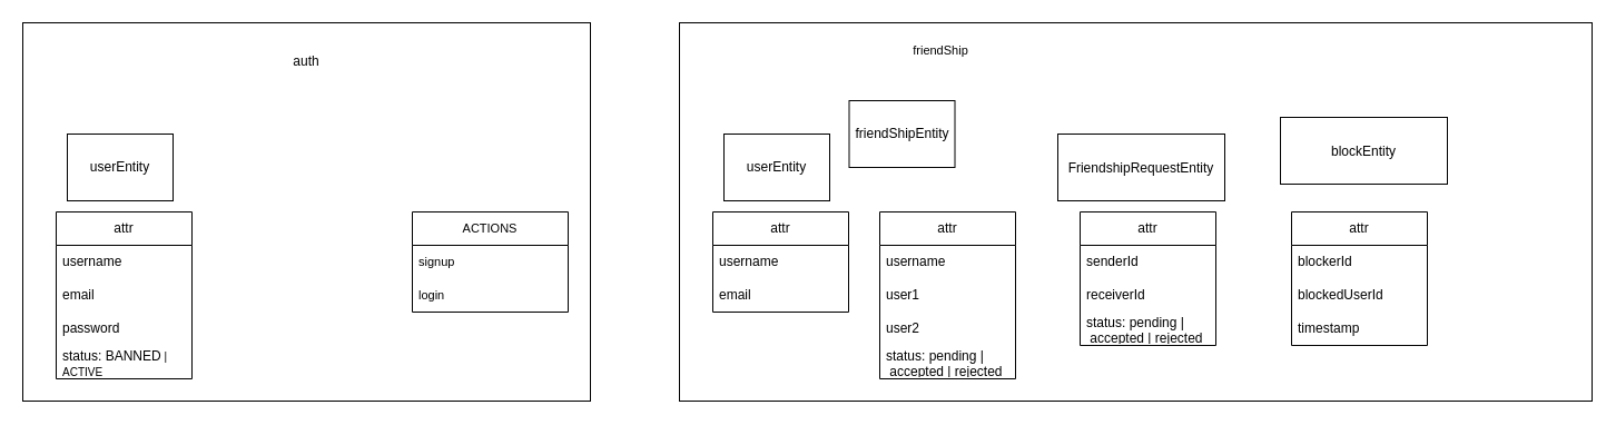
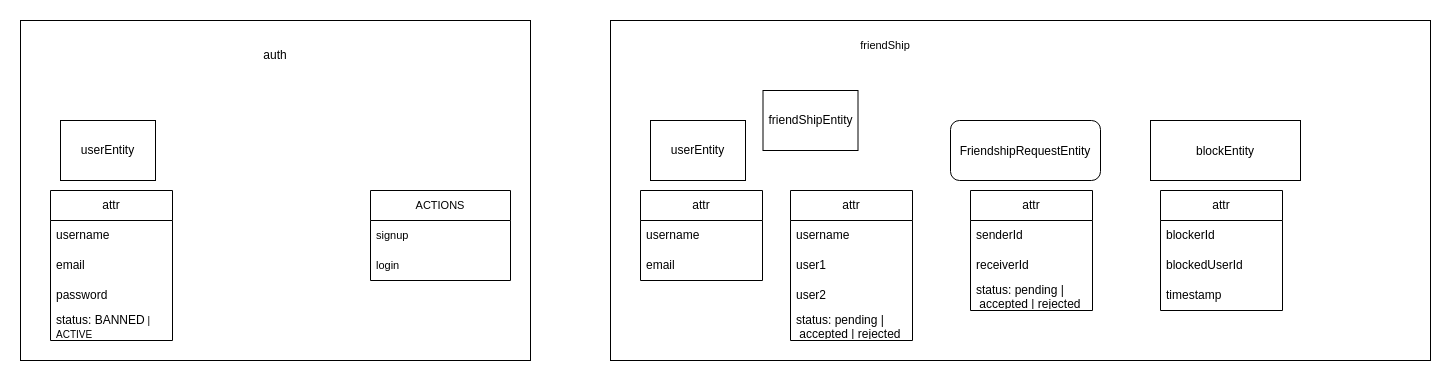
  <mxCell id="0" />
  <mxCell id="1" parent="0" />
  <mxCell id="2" value="" style="rounded=0;whiteSpace=wrap;html=1;" vertex="1" parent="1"><mxGeometry x="20" y="20" width="510" height="340" as="geometry" /></mxCell>
  <mxCell id="3" value="auth" style="text;html=1;strokeColor=none;fillColor=none;align=center;verticalAlign=middle;whiteSpace=wrap;rounded=0;" vertex="1" parent="1"><mxGeometry x="245" y="40" width="60" height="30" as="geometry" /></mxCell>
  <mxCell id="4" value="userEntity" style="rounded=0;whiteSpace=wrap;html=1;" vertex="1" parent="1"><mxGeometry x="60" y="120" width="95" height="60" as="geometry" /></mxCell>
  <mxCell id="5" value="attr" style="swimlane;fontStyle=0;childLayout=stackLayout;horizontal=1;startSize=30;horizontalStack=0;resizeParent=1;resizeParentMax=0;resizeLast=0;collapsible=1;marginBottom=0;whiteSpace=wrap;html=1;" vertex="1" parent="1"><mxGeometry x="50" y="190" width="122" height="150" as="geometry" /></mxCell>
  <mxCell id="6" value="username" style="text;strokeColor=none;fillColor=none;align=left;verticalAlign=middle;spacingLeft=4;spacingRight=4;overflow=hidden;points=[[0,0.5],[1,0.5]];portConstraint=eastwest;rotatable=0;whiteSpace=wrap;html=1;" vertex="1" parent="5"><mxGeometry y="30" width="122" height="30" as="geometry" /></mxCell>
  <mxCell id="7" value="email" style="text;strokeColor=none;fillColor=none;align=left;verticalAlign=middle;spacingLeft=4;spacingRight=4;overflow=hidden;points=[[0,0.5],[1,0.5]];portConstraint=eastwest;rotatable=0;whiteSpace=wrap;html=1;" vertex="1" parent="5"><mxGeometry y="60" width="122" height="30" as="geometry" /></mxCell>
  <mxCell id="8" value="password" style="text;strokeColor=none;fillColor=none;align=left;verticalAlign=middle;spacingLeft=4;spacingRight=4;overflow=hidden;points=[[0,0.5],[1,0.5]];portConstraint=eastwest;rotatable=0;whiteSpace=wrap;html=1;" vertex="1" parent="5"><mxGeometry y="90" width="122" height="30" as="geometry" /></mxCell>
  <mxCell id="9" value="status: BANNED&lt;font size=&quot;1&quot;&gt;&amp;nbsp;| ACTIVE&lt;/font&gt;" style="text;strokeColor=none;fillColor=none;align=left;verticalAlign=middle;spacingLeft=4;spacingRight=4;overflow=hidden;points=[[0,0.5],[1,0.5]];portConstraint=eastwest;rotatable=0;whiteSpace=wrap;html=1;" vertex="1" parent="5"><mxGeometry y="120" width="122" height="30" as="geometry" /></mxCell>
  <mxCell id="10" value="ACTIONS" style="swimlane;fontStyle=0;childLayout=stackLayout;horizontal=1;startSize=30;horizontalStack=0;resizeParent=1;resizeParentMax=0;resizeLast=0;collapsible=1;marginBottom=0;whiteSpace=wrap;html=1;fontSize=11;" vertex="1" parent="1"><mxGeometry x="370" y="190" width="140" height="90" as="geometry" /></mxCell>
  <mxCell id="11" value="signup" style="text;strokeColor=none;fillColor=none;align=left;verticalAlign=middle;spacingLeft=4;spacingRight=4;overflow=hidden;points=[[0,0.5],[1,0.5]];portConstraint=eastwest;rotatable=0;whiteSpace=wrap;html=1;fontSize=11;" vertex="1" parent="10"><mxGeometry y="30" width="140" height="30" as="geometry" /></mxCell>
  <mxCell id="12" value="login" style="text;strokeColor=none;fillColor=none;align=left;verticalAlign=middle;spacingLeft=4;spacingRight=4;overflow=hidden;points=[[0,0.5],[1,0.5]];portConstraint=eastwest;rotatable=0;whiteSpace=wrap;html=1;fontSize=11;" vertex="1" parent="10"><mxGeometry y="60" width="140" height="30" as="geometry" /></mxCell>
  <mxCell id="13" value="" style="rounded=0;whiteSpace=wrap;html=1;fontSize=11;" vertex="1" parent="1"><mxGeometry x="610" y="20" width="820" height="340" as="geometry" /></mxCell>
- <mxCell id="14" value="friendShip" style="text;html=1;strokeColor=none;fillColor=none;align=center;verticalAlign=middle;whiteSpace=wrap;rounded=0;fontSize=11;" vertex="1" parent="1"><mxGeometry x="815" y="30" width="60" height="30" as="geometry" /></mxCell>
+ <mxCell id="14" value="friendShip" style="text;html=1;strokeColor=none;fillColor=none;align=center;verticalAlign=middle;whiteSpace=wrap;rounded=0;fontSize=11;" vertex="1" parent="1"><mxGeometry x="855" y="30" width="60" height="30" as="geometry" /></mxCell>
  <mxCell id="15" value="userEntity" style="rounded=0;whiteSpace=wrap;html=1;" vertex="1" parent="1"><mxGeometry x="650" y="120" width="95" height="60" as="geometry" /></mxCell>
  <mxCell id="16" value="attr" style="swimlane;fontStyle=0;childLayout=stackLayout;horizontal=1;startSize=30;horizontalStack=0;resizeParent=1;resizeParentMax=0;resizeLast=0;collapsible=1;marginBottom=0;whiteSpace=wrap;html=1;" vertex="1" parent="1"><mxGeometry x="640" y="190" width="122" height="90" as="geometry" /></mxCell>
  <mxCell id="17" value="username" style="text;strokeColor=none;fillColor=none;align=left;verticalAlign=middle;spacingLeft=4;spacingRight=4;overflow=hidden;points=[[0,0.5],[1,0.5]];portConstraint=eastwest;rotatable=0;whiteSpace=wrap;html=1;" vertex="1" parent="16"><mxGeometry y="30" width="122" height="30" as="geometry" /></mxCell>
  <mxCell id="18" value="email" style="text;strokeColor=none;fillColor=none;align=left;verticalAlign=middle;spacingLeft=4;spacingRight=4;overflow=hidden;points=[[0,0.5],[1,0.5]];portConstraint=eastwest;rotatable=0;whiteSpace=wrap;html=1;" vertex="1" parent="16"><mxGeometry y="60" width="122" height="30" as="geometry" /></mxCell>
  <mxCell id="19" value="friendShipEntity" style="rounded=0;whiteSpace=wrap;html=1;" vertex="1" parent="1"><mxGeometry x="762.5" y="90" width="95" height="60" as="geometry" /></mxCell>
  <mxCell id="20" value="attr" style="swimlane;fontStyle=0;childLayout=stackLayout;horizontal=1;startSize=30;horizontalStack=0;resizeParent=1;resizeParentMax=0;resizeLast=0;collapsible=1;marginBottom=0;whiteSpace=wrap;html=1;" vertex="1" parent="1"><mxGeometry x="790" y="190" width="122" height="150" as="geometry" /></mxCell>
  <mxCell id="21" value="username" style="text;strokeColor=none;fillColor=none;align=left;verticalAlign=middle;spacingLeft=4;spacingRight=4;overflow=hidden;points=[[0,0.5],[1,0.5]];portConstraint=eastwest;rotatable=0;whiteSpace=wrap;html=1;" vertex="1" parent="20"><mxGeometry y="30" width="122" height="30" as="geometry" /></mxCell>
  <mxCell id="22" value="user1" style="text;strokeColor=none;fillColor=none;align=left;verticalAlign=middle;spacingLeft=4;spacingRight=4;overflow=hidden;points=[[0,0.5],[1,0.5]];portConstraint=eastwest;rotatable=0;whiteSpace=wrap;html=1;" vertex="1" parent="20"><mxGeometry y="60" width="122" height="30" as="geometry" /></mxCell>
  <mxCell id="23" value="user2" style="text;strokeColor=none;fillColor=none;align=left;verticalAlign=middle;spacingLeft=4;spacingRight=4;overflow=hidden;points=[[0,0.5],[1,0.5]];portConstraint=eastwest;rotatable=0;whiteSpace=wrap;html=1;" vertex="1" parent="20"><mxGeometry y="90" width="122" height="30" as="geometry" /></mxCell>
  <mxCell id="24" value="status:&amp;nbsp;pending |&amp;nbsp;accepted |&amp;nbsp;rejected" style="text;strokeColor=none;fillColor=none;align=left;verticalAlign=middle;spacingLeft=4;spacingRight=4;overflow=hidden;points=[[0,0.5],[1,0.5]];portConstraint=eastwest;rotatable=0;whiteSpace=wrap;html=1;" vertex="1" parent="20"><mxGeometry y="120" width="122" height="30" as="geometry" /></mxCell>
- <mxCell id="25" value="FriendshipRequestEntity&lt;span style=&quot;color: rgb(255, 255, 255); font-family: &amp;quot;Söhne Mono&amp;quot;, Monaco, &amp;quot;Andale Mono&amp;quot;, &amp;quot;Ubuntu Mono&amp;quot;, monospace; font-size: 14px; text-align: left; background-color: rgb(0, 0, 0);&quot;&gt;&lt;/span&gt;" style="rounded=0;whiteSpace=wrap;html=1;" vertex="1" parent="1"><mxGeometry x="950" y="120" width="150" height="60" as="geometry" /></mxCell>
+ <mxCell id="25" value="FriendshipRequestEntity&lt;span style=&quot;color: rgb(255, 255, 255); font-family: &amp;quot;Söhne Mono&amp;quot;, Monaco, &amp;quot;Andale Mono&amp;quot;, &amp;quot;Ubuntu Mono&amp;quot;, monospace; font-size: 14px; text-align: left; background-color: rgb(0, 0, 0);&quot;&gt;&lt;/span&gt;" style="whiteSpace=wrap;html=1;rounded=1;" vertex="1" parent="1"><mxGeometry x="950" y="120" width="150" height="60" as="geometry" /></mxCell>
  <mxCell id="26" value="attr" style="swimlane;fontStyle=0;childLayout=stackLayout;horizontal=1;startSize=30;horizontalStack=0;resizeParent=1;resizeParentMax=0;resizeLast=0;collapsible=1;marginBottom=0;whiteSpace=wrap;html=1;" vertex="1" parent="1"><mxGeometry x="970" y="190" width="122" height="120" as="geometry" /></mxCell>
  <mxCell id="27" value="senderId" style="text;strokeColor=none;fillColor=none;align=left;verticalAlign=middle;spacingLeft=4;spacingRight=4;overflow=hidden;points=[[0,0.5],[1,0.5]];portConstraint=eastwest;rotatable=0;whiteSpace=wrap;html=1;" vertex="1" parent="26"><mxGeometry y="30" width="122" height="30" as="geometry" /></mxCell>
  <mxCell id="28" value="receiverId" style="text;strokeColor=none;fillColor=none;align=left;verticalAlign=middle;spacingLeft=4;spacingRight=4;overflow=hidden;points=[[0,0.5],[1,0.5]];portConstraint=eastwest;rotatable=0;whiteSpace=wrap;html=1;" vertex="1" parent="26"><mxGeometry y="60" width="122" height="30" as="geometry" /></mxCell>
  <mxCell id="29" value="status:&amp;nbsp;pending |&amp;nbsp;accepted |&amp;nbsp;rejected" style="text;strokeColor=none;fillColor=none;align=left;verticalAlign=middle;spacingLeft=4;spacingRight=4;overflow=hidden;points=[[0,0.5],[1,0.5]];portConstraint=eastwest;rotatable=0;whiteSpace=wrap;html=1;" vertex="1" parent="26"><mxGeometry y="90" width="122" height="30" as="geometry" /></mxCell>
- <mxCell id="30" value="blockEntity&lt;span style=&quot;color: rgb(255, 255, 255); font-family: &amp;quot;Söhne Mono&amp;quot;, Monaco, &amp;quot;Andale Mono&amp;quot;, &amp;quot;Ubuntu Mono&amp;quot;, monospace; font-size: 14px; text-align: left; background-color: rgb(0, 0, 0);&quot;&gt;&lt;/span&gt;" style="rounded=0;whiteSpace=wrap;html=1;" vertex="1" parent="1"><mxGeometry x="1150" y="105" width="150" height="60" as="geometry" /></mxCell>
+ <mxCell id="30" value="blockEntity&lt;span style=&quot;color: rgb(255, 255, 255); font-family: &amp;quot;Söhne Mono&amp;quot;, Monaco, &amp;quot;Andale Mono&amp;quot;, &amp;quot;Ubuntu Mono&amp;quot;, monospace; font-size: 14px; text-align: left; background-color: rgb(0, 0, 0);&quot;&gt;&lt;/span&gt;" style="rounded=0;whiteSpace=wrap;html=1;" vertex="1" parent="1"><mxGeometry x="1150" y="120" width="150" height="60" as="geometry" /></mxCell>
  <mxCell id="31" value="attr" style="swimlane;fontStyle=0;childLayout=stackLayout;horizontal=1;startSize=30;horizontalStack=0;resizeParent=1;resizeParentMax=0;resizeLast=0;collapsible=1;marginBottom=0;whiteSpace=wrap;html=1;" vertex="1" parent="1"><mxGeometry x="1160" y="190" width="122" height="120" as="geometry" /></mxCell>
  <mxCell id="32" value="blockerId" style="text;strokeColor=none;fillColor=none;align=left;verticalAlign=middle;spacingLeft=4;spacingRight=4;overflow=hidden;points=[[0,0.5],[1,0.5]];portConstraint=eastwest;rotatable=0;whiteSpace=wrap;html=1;" vertex="1" parent="31"><mxGeometry y="30" width="122" height="30" as="geometry" /></mxCell>
  <mxCell id="33" value="blockedUserId" style="text;strokeColor=none;fillColor=none;align=left;verticalAlign=middle;spacingLeft=4;spacingRight=4;overflow=hidden;points=[[0,0.5],[1,0.5]];portConstraint=eastwest;rotatable=0;whiteSpace=wrap;html=1;" vertex="1" parent="31"><mxGeometry y="60" width="122" height="30" as="geometry" /></mxCell>
  <mxCell id="34" value="timestamp" style="text;strokeColor=none;fillColor=none;align=left;verticalAlign=middle;spacingLeft=4;spacingRight=4;overflow=hidden;points=[[0,0.5],[1,0.5]];portConstraint=eastwest;rotatable=0;whiteSpace=wrap;html=1;" vertex="1" parent="31"><mxGeometry y="90" width="122" height="30" as="geometry" /></mxCell>
